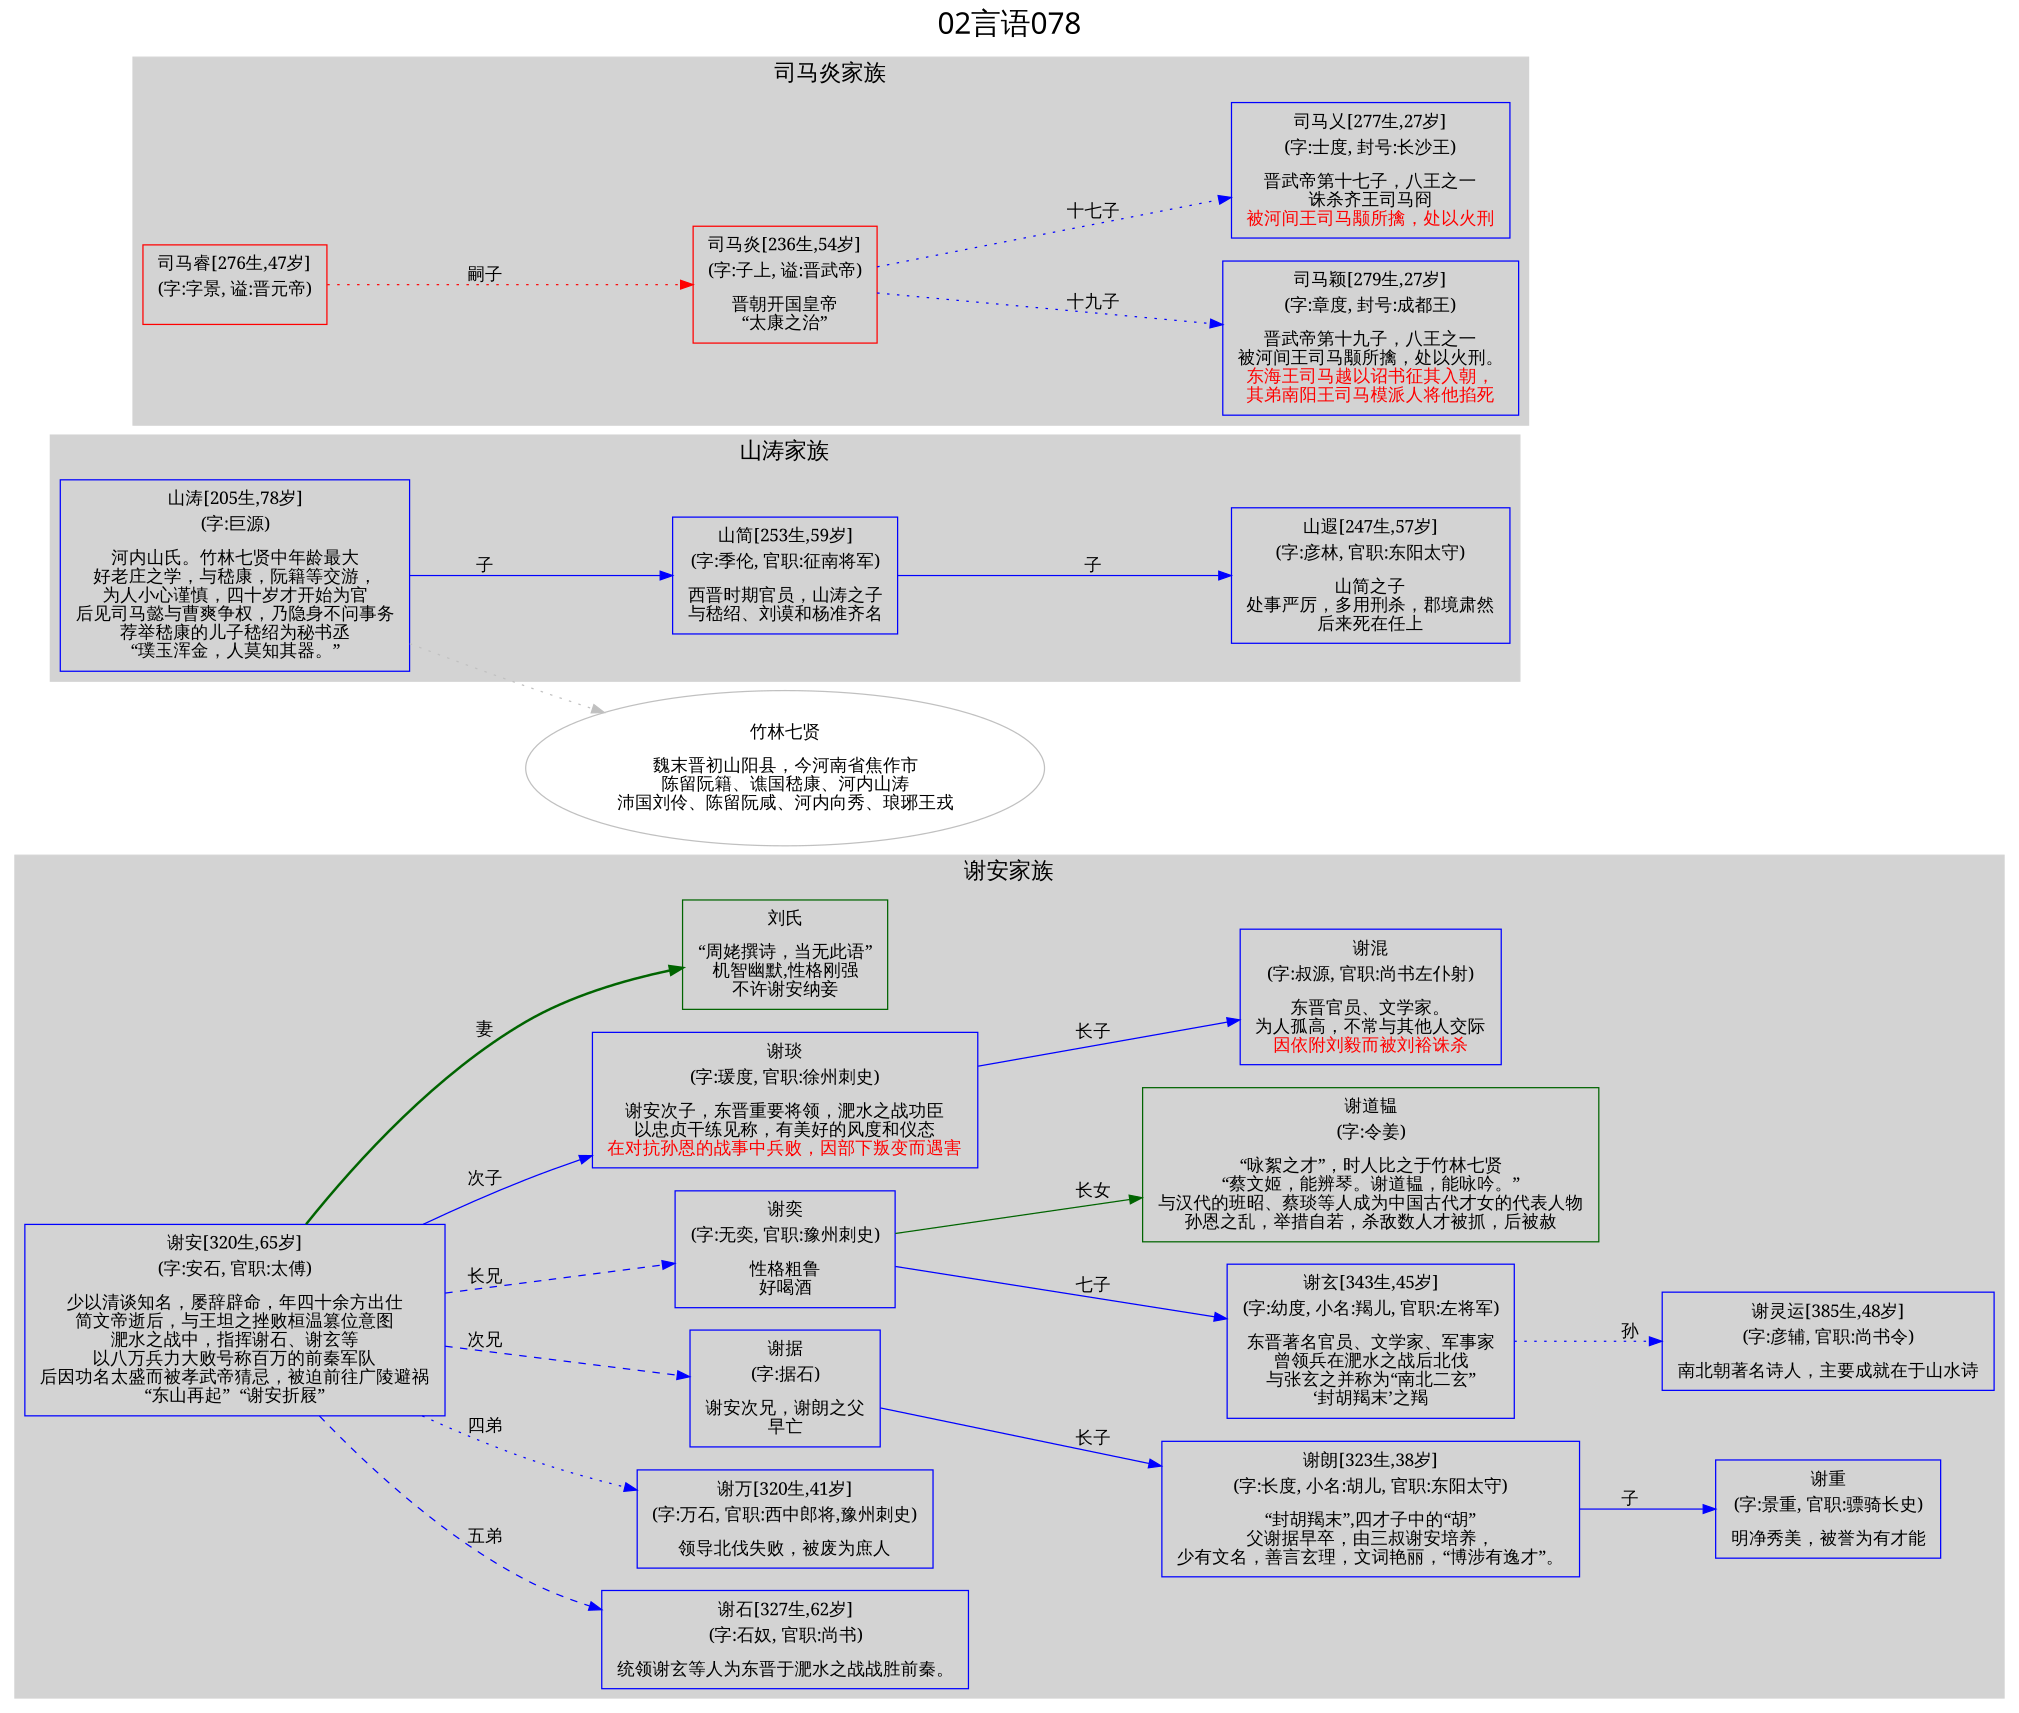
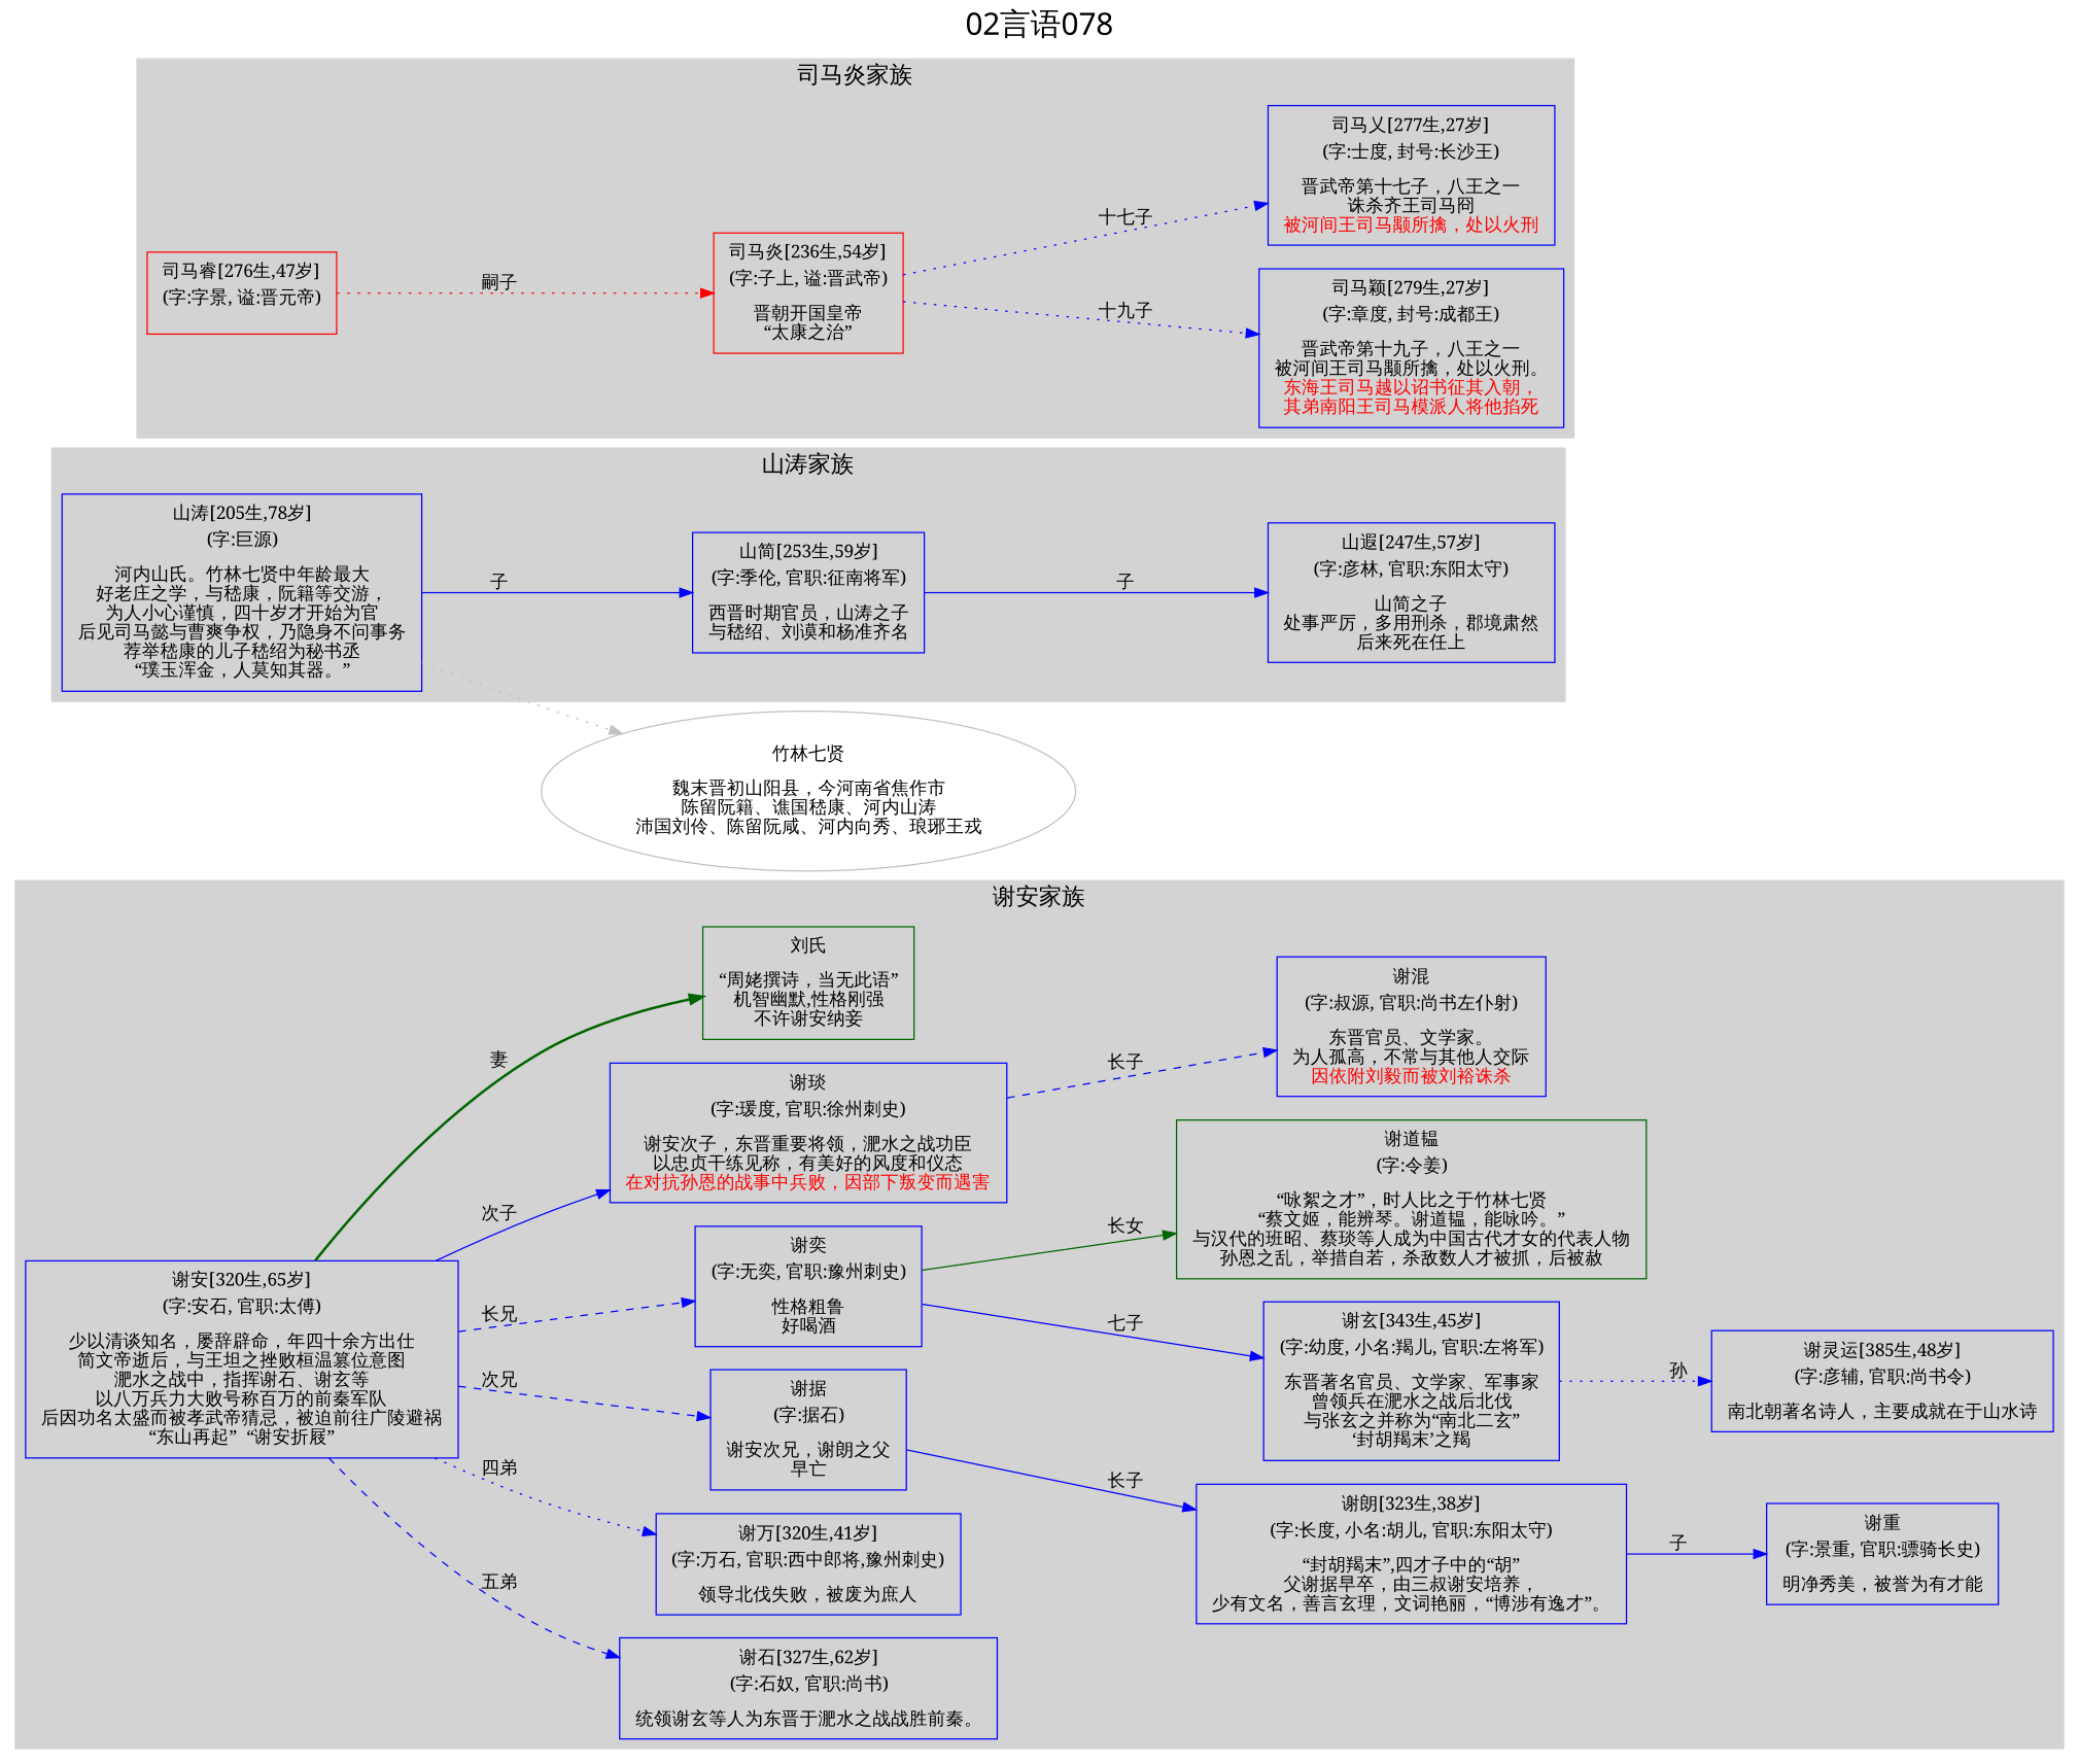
  digraph {
    color=lightgrey
    fontname=SimHei
    fontsize=24
    label="02言语078"
    labelloc=t
    rankdir=LR
    ranksep=0.5
    style=filled
    node [color=blue fontname=SimSun shape=box]
    edge [color=blue fontname=SimSun style=solid]
    n1 [label=<<table border="0" cellborder="0"><tr><td>谢安[320生,65岁]</td></tr><tr><td>(字:安石, 官职:太傅)</td></tr><tr><td></td></tr><tr><td>少以清谈知名，屡辞辟命，年四十余方出仕<br/>简文帝逝后，与王坦之挫败桓温篡位意图<br/>淝水之战中，指挥谢石、谢玄等<br/>以八万兵力大败号称百万的前秦军队<br/>后因功名太盛而被孝武帝猜忌，被迫前往广陵避祸<br/>“东山再起”  “谢安折屐”<br/></td></tr></table>>]
    n2 [label=<<table border="0" cellborder="0"><tr><td>谢灵运[385生,48岁]</td></tr><tr><td>(字:彦辅, 官职:尚书令)</td></tr><tr><td></td></tr><tr><td>南北朝著名诗人，主要成就在于山水诗<br/></td></tr></table>>]
    n3 [label=<<table border="0" cellborder="0"><tr><td>谢重</td></tr><tr><td>(字:景重, 官职:骠骑长史)</td></tr><tr><td></td></tr><tr><td>明净秀美，被誉为有才能<br/></td></tr></table>>]
    n4 [label=<<table border="0" cellborder="0"><tr><td>谢朗[323生,38岁]</td></tr><tr><td>(字:长度, 小名:胡儿, 官职:东阳太守)</td></tr><tr><td></td></tr><tr><td>“封胡羯末”,四才子中的“胡”<br/>父谢据早卒，由三叔谢安培养，<br/>少有文名，善言玄理，文词艳丽，“博涉有逸才”。<br/></td></tr></table>>]
    n5 [label=<<table border="0" cellborder="0"><tr><td>谢玄[343生,45岁]</td></tr><tr><td>(字:幼度, 小名:羯儿, 官职:左将军)</td></tr><tr><td></td></tr><tr><td>东晋著名官员、文学家、军事家<br/>曾领兵在淝水之战后北伐<br/>与张玄之并称为“南北二玄”<br/>‘封胡羯末’之羯<br/></td></tr></table>>]
    n6 [color=darkgreen label=<<table border="0" cellborder="0"><tr><td>谢道韫</td></tr><tr><td>(字:令姜)</td></tr><tr><td></td></tr><tr><td>“咏絮之才”，时人比之于竹林七贤<br/>“蔡文姬，能辨琴。谢道韫，能咏吟。”<br/>与汉代的班昭、蔡琰等人成为中国古代才女的代表人物<br/>孙恩之乱，举措自若，杀敌数人才被抓，后被赦<br/></td></tr></table>>]
    n7 [label=<<table border="0" cellborder="0"><tr><td>谢混</td></tr><tr><td>(字:叔源, 官职:尚书左仆射)</td></tr><tr><td></td></tr><tr><td>东晋官员、文学家。<br/>为人孤高，不常与其他人交际<br/><font color = 'red'>因依附刘毅而被刘裕诛杀</font></td></tr></table>>]
    n8 [label=<<table border="0" cellborder="0"><tr><td>谢石[327生,62岁]</td></tr><tr><td>(字:石奴, 官职:尚书)</td></tr><tr><td></td></tr><tr><td>统领谢玄等人为东晋于淝水之战战胜前秦。<br/></td></tr></table>>]
    n9 [label=<<table border="0" cellborder="0"><tr><td>谢万[320生,41岁]</td></tr><tr><td>(字:万石, 官职:西中郎将,豫州刺史)</td></tr><tr><td></td></tr><tr><td>领导北伐失败，被废为庶人<br/></td></tr></table>>]
    n10 [label=<<table border="0" cellborder="0"><tr><td>谢据</td></tr><tr><td>(字:据石)</td></tr><tr><td></td></tr><tr><td>谢安次兄，谢朗之父<br/>早亡<br/></td></tr></table>>]
    n11 [label=<<table border="0" cellborder="0"><tr><td>谢奕</td></tr><tr><td>(字:无奕, 官职:豫州刺史)</td></tr><tr><td></td></tr><tr><td>性格粗鲁<br/>好喝酒<br/></td></tr></table>>]
    n12 [label=<<table border="0" cellborder="0"><tr><td>谢琰</td></tr><tr><td>(字:瑗度, 官职:徐州刺史)</td></tr><tr><td></td></tr><tr><td>谢安次子，东晋重要将领，淝水之战功臣<br/>以忠贞干练见称，有美好的风度和仪态<br/><font color = 'red'>在对抗孙恩的战事中兵败，因部下叛变而遇害</font></td></tr></table>>]
    n13 [color=darkgreen label=<<table border="0" cellborder="0"><tr><td>刘氏</td></tr><tr><td></td></tr><tr><td>“周姥撰诗，当无此语”<br/>机智幽默,性格刚强<br/>不许谢安纳妾<br/></td></tr></table>>]
    n14 [label=<<table border="0" cellborder="0"><tr><td>山涛[205生,78岁]</td></tr><tr><td>(字:巨源)</td></tr><tr><td></td></tr><tr><td>河内山氏。竹林七贤中年龄最大<br/>好老庄之学，与嵇康，阮籍等交游，<br/>为人小心谨慎，四十岁才开始为官<br/>后见司马懿与曹爽争权，乃隐身不问事务<br/>荐举嵇康的儿子嵇绍为秘书丞<br/>“璞玉浑金，人莫知其器。”<br/></td></tr></table>>]
    n15 [label=<<table border="0" cellborder="0"><tr><td>山遐[247生,57岁]</td></tr><tr><td>(字:彦林, 官职:东阳太守)</td></tr><tr><td></td></tr><tr><td>山简之子<br/>处事严厉，多用刑杀，郡境肃然<br/>后来死在任上<br/></td></tr></table>>]
    n16 [label=<<table border="0" cellborder="0"><tr><td>山简[253生,59岁]</td></tr><tr><td>(字:季伦, 官职:征南将军)</td></tr><tr><td></td></tr><tr><td>西晋时期官员，山涛之子<br/>与嵇绍、刘谟和杨准齐名<br/></td></tr></table>>]
    n17 [color=red label=<<table border="0" cellborder="0"><tr><td>司马炎[236生,54岁]</td></tr><tr><td>(字:子上, 谥:晋武帝)</td></tr><tr><td></td></tr><tr><td>晋朝开国皇帝<br/>“太康之治”<br/></td></tr></table>>]
    n18 [label=<<table border="0" cellborder="0"><tr><td>司马颖[279生,27岁]</td></tr><tr><td>(字:章度, 封号:成都王)</td></tr><tr><td></td></tr><tr><td>晋武帝第十九子，八王之一<br/>被河间王司马颙所擒，处以火刑。<br/><font color = 'red'>东海王司马越以诏书征其入朝，<br/>其弟南阳王司马模派人将他掐死</font></td></tr></table>>]
    n19 [label=<<table border="0" cellborder="0"><tr><td>司马乂[277生,27岁]</td></tr><tr><td>(字:士度, 封号:长沙王)</td></tr><tr><td></td></tr><tr><td>晋武帝第十七子，八王之一<br/>诛杀齐王司马冏<br/><font color = 'red'>被河间王司马颙所擒，处以火刑</font></td></tr></table>>]
    n20 [color=red label=<<table border="0" cellborder="0"><tr><td>司马睿[276生,47岁]</td></tr><tr><td>(字:字景, 谥:晋元帝)</td></tr><tr><td></td></tr><tr><td></td></tr></table>>]
    n21 [color=gray label=<<table border="0" cellborder="0"><tr><td>竹林七贤</td></tr><tr><td></td></tr><tr><td>魏末晋初山阳县，今河南省焦作市<br/>陈留阮籍、谯国嵇康、河内山涛<br/>沛国刘伶、陈留阮咸、河内向秀、琅琊王戎<br/></td></tr></table>> shape=ellipse]
    subgraph cluster_1 {
      fontsize=18
      label="谢安家族"
      n1
      n2
      n3
      n4
      n5
      n6
      n7
      n8
      n9
      n10
      n11
      n12
      n13
    }
    subgraph cluster_2 {
      fontsize=18
      label="山涛家族"
      n14
      n15
      n16
    }
    subgraph cluster_3 {
      fontsize=18
      label="司马炎家族"
      n17
      n18
      n19
      n20
    }
    n1 -> n8 [label="五弟" style=dashed]
    n1 -> n9 [label="四弟" style=dotted]
    n1 -> n10 [label="次兄" style=dashed]
    n1 -> n11 [label="长兄" style=dashed]
    n1 -> n12 [label="次子"]
    n1 -> n13 [color=darkgreen label="妻" style=bold]
    n4 -> n3 [label="子"]
    n5 -> n2 [label="孙" style=dotted]
    n10 -> n4 [label="长子"]
    n11 -> n5 [label="七子"]
    n11 -> n6 [color=darkgreen label="长女"]
-   n12 -> n7 [label="长子"]
+   n12 -> n7 [label="长子" style=dashed]
    n14 -> n16 [label="子"]
    n14 -> n21 [color=gray style=dotted]
    n16 -> n15 [label="子"]
    n17 -> n18 [label="十九子" style=dotted]
    n17 -> n19 [label="十七子" style=dotted]
    n20 -> n17 [color=red label="嗣子" style=dotted]
  }
